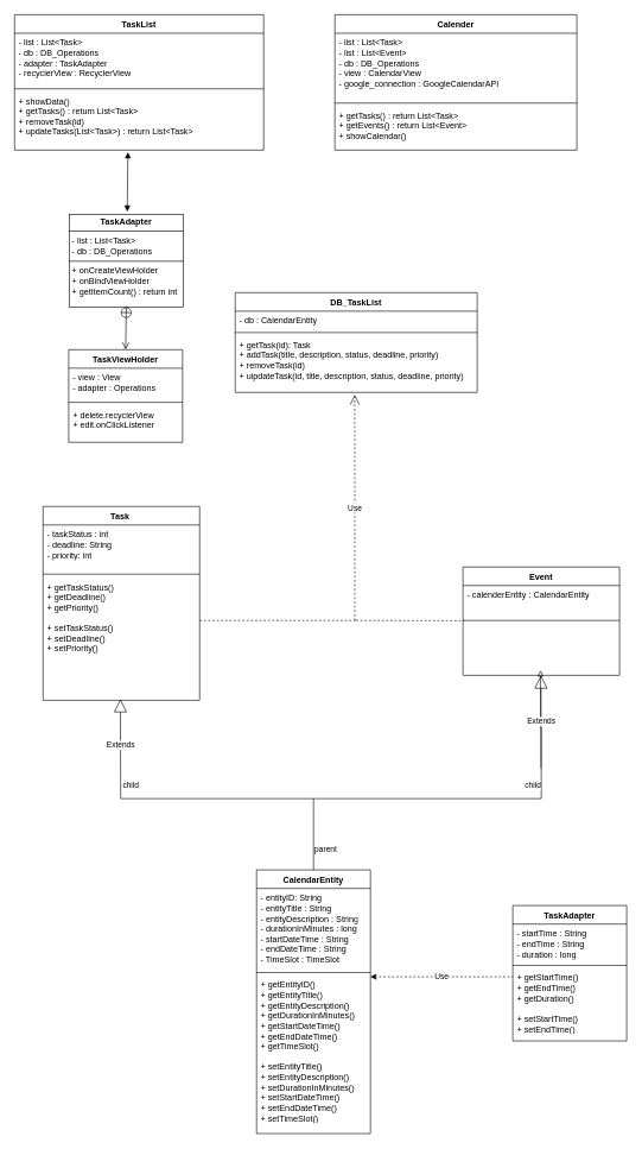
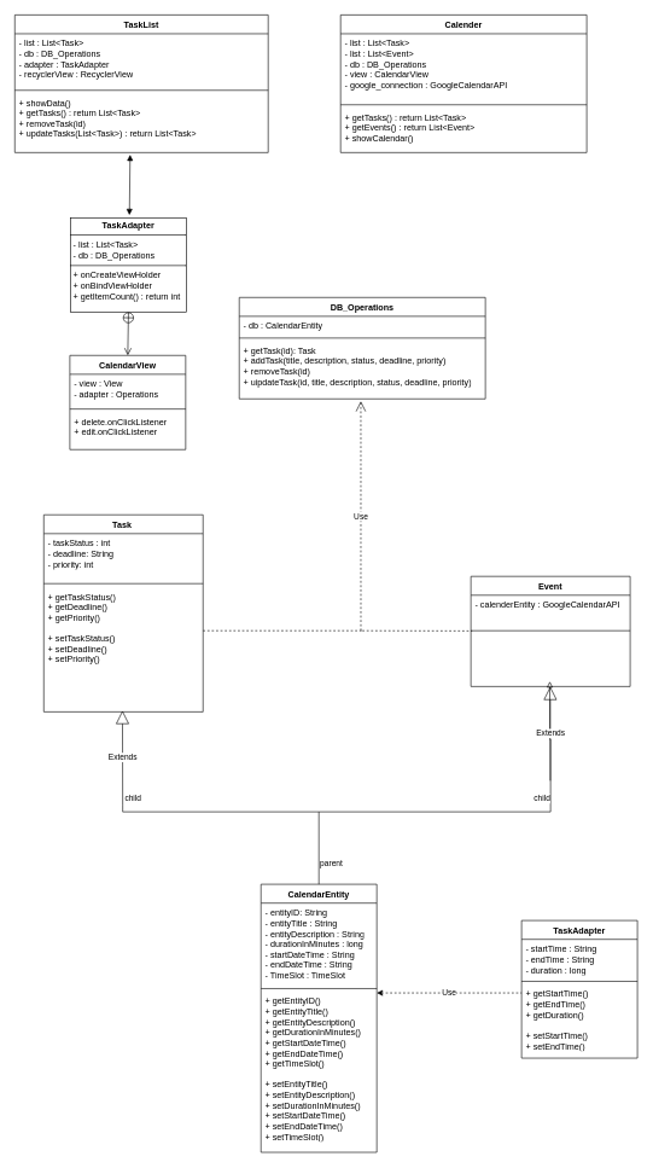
  <mxCell id="0" />
  <mxCell id="1" parent="0" />
  <mxCell id="2" value="Task&amp;nbsp;" style="swimlane;fontStyle=1;align=center;verticalAlign=top;childLayout=stackLayout;horizontal=1;startSize=26;horizontalStack=0;resizeParent=1;resizeParentMax=0;resizeLast=0;collapsible=1;marginBottom=0;whiteSpace=wrap;html=1;" parent="1" vertex="1"><mxGeometry x="60" y="710" width="220" height="272" as="geometry" /></mxCell>
  <mxCell id="3" value="&lt;div&gt;- taskStatus : int&lt;/div&gt;&lt;div&gt;- deadline: String&lt;/div&gt;&lt;div&gt;- priority: int&lt;/div&gt;" style="text;strokeColor=none;fillColor=none;align=left;verticalAlign=top;spacingLeft=4;spacingRight=4;overflow=hidden;rotatable=0;points=[[0,0.5],[1,0.5]];portConstraint=eastwest;whiteSpace=wrap;html=1;" parent="2" vertex="1"><mxGeometry y="26" width="220" height="64" as="geometry" /></mxCell>
  <mxCell id="4" value="" style="line;strokeWidth=1;fillColor=none;align=left;verticalAlign=middle;spacingTop=-1;spacingLeft=3;spacingRight=3;rotatable=0;labelPosition=right;points=[];portConstraint=eastwest;strokeColor=inherit;" parent="2" vertex="1"><mxGeometry y="90" width="220" height="10" as="geometry" /></mxCell>
  <mxCell id="5" value="&lt;div&gt;&lt;span style=&quot;background-color: initial;&quot;&gt;+ getTaskStatus()&lt;/span&gt;&lt;br&gt;&lt;/div&gt;&lt;div&gt;+ getDeadline()&lt;/div&gt;&lt;div&gt;+ getPriority()&lt;/div&gt;&lt;div&gt;&lt;br&gt;&lt;/div&gt;&lt;div&gt;+ setTaskStatus()&lt;/div&gt;&lt;div&gt;+ setDeadline()&lt;/div&gt;&lt;div&gt;+ setPriority()&lt;/div&gt;" style="text;strokeColor=none;fillColor=none;align=left;verticalAlign=top;spacingLeft=4;spacingRight=4;overflow=hidden;rotatable=0;points=[[0,0.5],[1,0.5]];portConstraint=eastwest;whiteSpace=wrap;html=1;" parent="2" vertex="1"><mxGeometry y="100" width="220" height="172" as="geometry" /></mxCell>
  <mxCell id="6" value="Event" style="swimlane;fontStyle=1;align=center;verticalAlign=top;childLayout=stackLayout;horizontal=1;startSize=26;horizontalStack=0;resizeParent=1;resizeParentMax=0;resizeLast=0;collapsible=1;marginBottom=0;whiteSpace=wrap;html=1;" parent="1" vertex="1"><mxGeometry x="650" y="795" width="220" height="152" as="geometry" /></mxCell>
- <mxCell id="7" value="- calenderEntity : CalendarEntity" style="text;strokeColor=none;fillColor=none;align=left;verticalAlign=top;spacingLeft=4;spacingRight=4;overflow=hidden;rotatable=0;points=[[0,0.5],[1,0.5]];portConstraint=eastwest;whiteSpace=wrap;html=1;" parent="6" vertex="1"><mxGeometry y="26" width="220" height="44" as="geometry" /></mxCell>
+ <mxCell id="7" value="- calenderEntity : GoogleCalendarAPI" style="text;strokeColor=none;fillColor=none;align=left;verticalAlign=top;spacingLeft=4;spacingRight=4;overflow=hidden;rotatable=0;points=[[0,0.5],[1,0.5]];portConstraint=eastwest;whiteSpace=wrap;html=1;" parent="6" vertex="1"><mxGeometry y="26" width="220" height="44" as="geometry" /></mxCell>
  <mxCell id="8" value="" style="line;strokeWidth=1;fillColor=none;align=left;verticalAlign=middle;spacingTop=-1;spacingLeft=3;spacingRight=3;rotatable=0;labelPosition=right;points=[];portConstraint=eastwest;strokeColor=inherit;" parent="6" vertex="1"><mxGeometry y="70" width="220" height="10" as="geometry" /></mxCell>
  <mxCell id="9" value="&lt;br&gt;&lt;div&gt;&lt;br&gt;&lt;/div&gt;" style="text;strokeColor=none;fillColor=none;align=left;verticalAlign=top;spacingLeft=4;spacingRight=4;overflow=hidden;rotatable=0;points=[[0,0.5],[1,0.5]];portConstraint=eastwest;whiteSpace=wrap;html=1;" parent="6" vertex="1"><mxGeometry y="80" width="220" height="72" as="geometry" /></mxCell>
- <mxCell id="10" value="DB_TaskList" style="swimlane;fontStyle=1;align=center;verticalAlign=top;childLayout=stackLayout;horizontal=1;startSize=26;horizontalStack=0;resizeParent=1;resizeParentMax=0;resizeLast=0;collapsible=1;marginBottom=0;whiteSpace=wrap;html=1;" parent="1" vertex="1"><mxGeometry x="330" y="410" width="340" height="140" as="geometry" /></mxCell>
+ <mxCell id="10" value="DB_Operations" style="swimlane;fontStyle=1;align=center;verticalAlign=top;childLayout=stackLayout;horizontal=1;startSize=26;horizontalStack=0;resizeParent=1;resizeParentMax=0;resizeLast=0;collapsible=1;marginBottom=0;whiteSpace=wrap;html=1;" parent="1" vertex="1"><mxGeometry x="330" y="410" width="340" height="140" as="geometry" /></mxCell>
  <mxCell id="11" value="- db : CalendarEntity" style="text;strokeColor=none;fillColor=none;align=left;verticalAlign=top;spacingLeft=4;spacingRight=4;overflow=hidden;rotatable=0;points=[[0,0.5],[1,0.5]];portConstraint=eastwest;whiteSpace=wrap;html=1;" parent="10" vertex="1"><mxGeometry y="26" width="340" height="26" as="geometry" /></mxCell>
  <mxCell id="12" value="" style="line;strokeWidth=1;fillColor=none;align=left;verticalAlign=middle;spacingTop=-1;spacingLeft=3;spacingRight=3;rotatable=0;labelPosition=right;points=[];portConstraint=eastwest;strokeColor=inherit;" parent="10" vertex="1"><mxGeometry y="52" width="340" height="8" as="geometry" /></mxCell>
  <mxCell id="13" value="+ getTask(id): Task&lt;div&gt;+ addTask(title, description, status, deadline, priority)&lt;br&gt;&lt;div&gt;+ removeTask(id)&lt;/div&gt;&lt;div&gt;+ uipdateTask(id, title, description, status, deadline, priority)&lt;/div&gt;&lt;/div&gt;" style="text;strokeColor=none;fillColor=none;align=left;verticalAlign=top;spacingLeft=4;spacingRight=4;overflow=hidden;rotatable=0;points=[[0,0.5],[1,0.5]];portConstraint=eastwest;whiteSpace=wrap;html=1;" parent="10" vertex="1"><mxGeometry y="60" width="340" height="80" as="geometry" /></mxCell>
  <mxCell id="14" value="TaskList" style="swimlane;fontStyle=1;align=center;verticalAlign=top;childLayout=stackLayout;horizontal=1;startSize=26;horizontalStack=0;resizeParent=1;resizeParentMax=0;resizeLast=0;collapsible=1;marginBottom=0;whiteSpace=wrap;html=1;" parent="1" vertex="1"><mxGeometry x="20" y="20" width="350" height="190" as="geometry" /></mxCell>
  <mxCell id="15" value="- list : List&amp;lt;Task&amp;gt;&lt;div&gt;- db : DB_Operations&lt;/div&gt;&lt;div&gt;- adapter : TaskAdapter&lt;/div&gt;&lt;div&gt;- recyclerView : RecyclerView&lt;/div&gt;" style="text;strokeColor=none;fillColor=none;align=left;verticalAlign=top;spacingLeft=4;spacingRight=4;overflow=hidden;rotatable=0;points=[[0,0.5],[1,0.5]];portConstraint=eastwest;whiteSpace=wrap;html=1;" parent="14" vertex="1"><mxGeometry y="26" width="350" height="74" as="geometry" /></mxCell>
  <mxCell id="16" value="" style="line;strokeWidth=1;fillColor=none;align=left;verticalAlign=middle;spacingTop=-1;spacingLeft=3;spacingRight=3;rotatable=0;labelPosition=right;points=[];portConstraint=eastwest;strokeColor=inherit;" parent="14" vertex="1"><mxGeometry y="100" width="350" height="8" as="geometry" /></mxCell>
  <mxCell id="17" value="+ showData()&lt;div&gt;+ getTasks() : return List&amp;lt;Task&amp;gt;&lt;/div&gt;&lt;div&gt;+ removeTask(id)&amp;nbsp;&lt;/div&gt;&lt;div&gt;+ updateTasks(List&amp;lt;Task&amp;gt;) : return List&amp;lt;Task&amp;gt;&lt;/div&gt;" style="text;strokeColor=none;fillColor=none;align=left;verticalAlign=top;spacingLeft=4;spacingRight=4;overflow=hidden;rotatable=0;points=[[0,0.5],[1,0.5]];portConstraint=eastwest;whiteSpace=wrap;html=1;" parent="14" vertex="1"><mxGeometry y="108" width="350" height="82" as="geometry" /></mxCell>
  <mxCell id="18" value="Calender" style="swimlane;fontStyle=1;align=center;verticalAlign=top;childLayout=stackLayout;horizontal=1;startSize=26;horizontalStack=0;resizeParent=1;resizeParentMax=0;resizeLast=0;collapsible=1;marginBottom=0;whiteSpace=wrap;html=1;" parent="1" vertex="1"><mxGeometry x="470" y="20" width="340" height="190" as="geometry" /></mxCell>
  <mxCell id="19" value="- list : List&amp;lt;Task&amp;gt;&lt;div&gt;- list : List&amp;lt;Event&amp;gt;&amp;nbsp;&lt;/div&gt;&lt;div&gt;- db : DB_Operations&amp;nbsp;&lt;/div&gt;&lt;div&gt;- view : CalendarView&lt;/div&gt;&lt;div&gt;- google_connection : GoogleCalendarAPI&lt;/div&gt;" style="text;strokeColor=none;fillColor=none;align=left;verticalAlign=top;spacingLeft=4;spacingRight=4;overflow=hidden;rotatable=0;points=[[0,0.5],[1,0.5]];portConstraint=eastwest;whiteSpace=wrap;html=1;" parent="18" vertex="1"><mxGeometry y="26" width="340" height="94" as="geometry" /></mxCell>
  <mxCell id="20" value="" style="line;strokeWidth=1;fillColor=none;align=left;verticalAlign=middle;spacingTop=-1;spacingLeft=3;spacingRight=3;rotatable=0;labelPosition=right;points=[];portConstraint=eastwest;strokeColor=inherit;" parent="18" vertex="1"><mxGeometry y="120" width="340" height="8" as="geometry" /></mxCell>
  <mxCell id="21" value="+ getTasks() : return List&amp;lt;Task&amp;gt;&lt;div&gt;+ getEvents() : return List&amp;lt;Event&amp;gt;&lt;/div&gt;&lt;div&gt;+ showCalendar()&lt;/div&gt;" style="text;strokeColor=none;fillColor=none;align=left;verticalAlign=top;spacingLeft=4;spacingRight=4;overflow=hidden;rotatable=0;points=[[0,0.5],[1,0.5]];portConstraint=eastwest;whiteSpace=wrap;html=1;" parent="18" vertex="1"><mxGeometry y="128" width="340" height="62" as="geometry" /></mxCell>
  <mxCell id="22" value="&lt;p style=&quot;margin:0px;margin-top:4px;text-align:center;&quot;&gt;&lt;b&gt;TaskAdapter&lt;/b&gt;&lt;/p&gt;&lt;hr size=&quot;1&quot; style=&quot;border-style:solid;&quot;&gt;&lt;p style=&quot;margin:0px;margin-left:4px;&quot;&gt;- list : List&amp;lt;Task&amp;gt;&lt;/p&gt;&lt;p style=&quot;margin:0px;margin-left:4px;&quot;&gt;- db : DB_Operations&lt;/p&gt;&lt;hr size=&quot;1&quot; style=&quot;border-style:solid;&quot;&gt;&lt;p style=&quot;margin:0px;margin-left:4px;&quot;&gt;+ onCreateViewHolder&lt;/p&gt;&lt;p style=&quot;margin:0px;margin-left:4px;&quot;&gt;+ onBindViewHolder&lt;/p&gt;&lt;p style=&quot;margin:0px;margin-left:4px;&quot;&gt;+ getItemCount() : return int&lt;/p&gt;" style="verticalAlign=top;align=left;overflow=fill;html=1;whiteSpace=wrap;" parent="1" vertex="1"><mxGeometry x="97" y="300" width="160" height="130" as="geometry" /></mxCell>
- <mxCell id="23" value="TaskViewHolder" style="swimlane;fontStyle=1;align=center;verticalAlign=top;childLayout=stackLayout;horizontal=1;startSize=26;horizontalStack=0;resizeParent=1;resizeParentMax=0;resizeLast=0;collapsible=1;marginBottom=0;whiteSpace=wrap;html=1;" parent="1" vertex="1"><mxGeometry x="96" y="490" width="160" height="130" as="geometry" /></mxCell>
+ <mxCell id="23" value="CalendarView" style="swimlane;fontStyle=1;align=center;verticalAlign=top;childLayout=stackLayout;horizontal=1;startSize=26;horizontalStack=0;resizeParent=1;resizeParentMax=0;resizeLast=0;collapsible=1;marginBottom=0;whiteSpace=wrap;html=1;" parent="1" vertex="1"><mxGeometry x="96" y="490" width="160" height="130" as="geometry" /></mxCell>
  <mxCell id="24" value="- view : View&lt;div&gt;- adapter : Operations&lt;/div&gt;" style="text;strokeColor=none;fillColor=none;align=left;verticalAlign=top;spacingLeft=4;spacingRight=4;overflow=hidden;rotatable=0;points=[[0,0.5],[1,0.5]];portConstraint=eastwest;whiteSpace=wrap;html=1;" parent="23" vertex="1"><mxGeometry y="26" width="160" height="44" as="geometry" /></mxCell>
  <mxCell id="25" value="" style="line;strokeWidth=1;fillColor=none;align=left;verticalAlign=middle;spacingTop=-1;spacingLeft=3;spacingRight=3;rotatable=0;labelPosition=right;points=[];portConstraint=eastwest;strokeColor=inherit;" parent="23" vertex="1"><mxGeometry y="70" width="160" height="8" as="geometry" /></mxCell>
- <mxCell id="26" value="+ delete.recyclerView&lt;div&gt;+ edit.onClickListener&lt;/div&gt;" style="text;strokeColor=none;fillColor=none;align=left;verticalAlign=top;spacingLeft=4;spacingRight=4;overflow=hidden;rotatable=0;points=[[0,0.5],[1,0.5]];portConstraint=eastwest;whiteSpace=wrap;html=1;" parent="23" vertex="1"><mxGeometry y="78" width="160" height="52" as="geometry" /></mxCell>
+ <mxCell id="26" value="+ delete.onClickListener&lt;div&gt;+ edit.onClickListener&lt;/div&gt;" style="text;strokeColor=none;fillColor=none;align=left;verticalAlign=top;spacingLeft=4;spacingRight=4;overflow=hidden;rotatable=0;points=[[0,0.5],[1,0.5]];portConstraint=eastwest;whiteSpace=wrap;html=1;" parent="23" vertex="1"><mxGeometry y="78" width="160" height="52" as="geometry" /></mxCell>
  <mxCell id="27" value="" style="endArrow=open;startArrow=circlePlus;endFill=0;startFill=0;endSize=8;html=1;rounded=0;entryX=0.5;entryY=0;entryDx=0;entryDy=0;exitX=0.5;exitY=1;exitDx=0;exitDy=0;" parent="1" source="22" target="23" edge="1"><mxGeometry width="160" relative="1" as="geometry"><mxPoint x="280" y="360" as="sourcePoint" /><mxPoint x="440" y="360" as="targetPoint" /></mxGeometry></mxCell>
  <mxCell id="28" value="" style="endArrow=block;startArrow=block;endFill=1;startFill=1;html=1;rounded=0;exitX=0.455;exitY=1.035;exitDx=0;exitDy=0;exitPerimeter=0;entryX=0.508;entryY=-0.029;entryDx=0;entryDy=0;entryPerimeter=0;" parent="1" source="17" target="22" edge="1"><mxGeometry width="160" relative="1" as="geometry"><mxPoint x="330" y="290" as="sourcePoint" /><mxPoint x="490" y="290" as="targetPoint" /></mxGeometry></mxCell>
  <mxCell id="29" value="Use" style="endArrow=open;endSize=12;dashed=1;html=1;rounded=0;entryX=0.494;entryY=1.04;entryDx=0;entryDy=0;entryPerimeter=0;" parent="1" target="13" edge="1"><mxGeometry width="160" relative="1" as="geometry"><mxPoint x="498" y="870" as="sourcePoint" /><mxPoint x="500" y="540" as="targetPoint" /></mxGeometry></mxCell>
  <mxCell id="30" value="" style="endArrow=none;dashed=1;endFill=0;endSize=12;html=1;rounded=0;" parent="1" edge="1"><mxGeometry width="160" relative="1" as="geometry"><mxPoint x="280" y="870" as="sourcePoint" /><mxPoint x="500" y="870" as="targetPoint" /></mxGeometry></mxCell>
  <mxCell id="31" value="" style="endArrow=none;dashed=1;endFill=0;endSize=12;html=1;rounded=0;entryX=0.008;entryY=0.533;entryDx=0;entryDy=0;entryPerimeter=0;" parent="1" target="8" edge="1"><mxGeometry width="160" relative="1" as="geometry"><mxPoint x="500" y="870" as="sourcePoint" /><mxPoint x="630.88" y="858.83" as="targetPoint" /></mxGeometry></mxCell>
  <mxCell id="32" value="CalendarEntity" style="swimlane;fontStyle=1;align=center;verticalAlign=top;childLayout=stackLayout;horizontal=1;startSize=26;horizontalStack=0;resizeParent=1;resizeParentMax=0;resizeLast=0;collapsible=1;marginBottom=0;whiteSpace=wrap;html=1;" vertex="1" parent="1"><mxGeometry x="360" y="1220" width="160" height="370" as="geometry" /></mxCell>
  <mxCell id="33" value="- entityID: String&lt;div&gt;- entityTitle : String&lt;/div&gt;&lt;div&gt;- entityDescription : String&lt;/div&gt;&lt;div&gt;- durationInMinutes : long&lt;/div&gt;&lt;div&gt;- startDateTime : String&lt;/div&gt;&lt;div&gt;- endDateTime : String&lt;/div&gt;&lt;div&gt;- TimeSlot : TimeSlot&lt;/div&gt;" style="text;strokeColor=none;fillColor=none;align=left;verticalAlign=top;spacingLeft=4;spacingRight=4;overflow=hidden;rotatable=0;points=[[0,0.5],[1,0.5]];portConstraint=eastwest;whiteSpace=wrap;html=1;" vertex="1" parent="32"><mxGeometry y="26" width="160" height="114" as="geometry" /></mxCell>
  <mxCell id="34" value="" style="line;strokeWidth=1;fillColor=none;align=left;verticalAlign=middle;spacingTop=-1;spacingLeft=3;spacingRight=3;rotatable=0;labelPosition=right;points=[];portConstraint=eastwest;strokeColor=inherit;" vertex="1" parent="32"><mxGeometry y="140" width="160" height="8" as="geometry" /></mxCell>
  <mxCell id="35" value="+ getEntityID()&lt;div&gt;+ getEntityTitle()&lt;/div&gt;&lt;div&gt;+ getEntityDescription()&lt;/div&gt;&lt;div&gt;+ getD&lt;span style=&quot;background-color: initial;&quot;&gt;urationInMinutes&lt;/span&gt;&lt;span style=&quot;background-color: initial;&quot;&gt;()&amp;nbsp;&lt;/span&gt;&lt;/div&gt;&lt;div&gt;+ getStartDateTime()&lt;/div&gt;&lt;div&gt;+ getEndDateTime()&lt;/div&gt;&lt;div&gt;+ getTimeSlot()&lt;/div&gt;&lt;div&gt;&lt;br&gt;&lt;/div&gt;&lt;div&gt;+&amp;nbsp;&lt;span style=&quot;background-color: initial;&quot;&gt;setEntityTitle()&lt;/span&gt;&lt;/div&gt;&lt;div&gt;+ setEntityDescription()&lt;/div&gt;&lt;div&gt;+ setDurationInMinutes()&lt;/div&gt;&lt;div&gt;+ setStartDateTime()&lt;/div&gt;&lt;div&gt;+ setEndDateTime()&lt;/div&gt;&lt;div&gt;+ setTimeSlot()&lt;/div&gt;" style="text;strokeColor=none;fillColor=none;align=left;verticalAlign=top;spacingLeft=4;spacingRight=4;overflow=hidden;rotatable=0;points=[[0,0.5],[1,0.5]];portConstraint=eastwest;whiteSpace=wrap;html=1;" vertex="1" parent="32"><mxGeometry y="148" width="160" height="222" as="geometry" /></mxCell>
  <mxCell id="36" value="Extends" style="endArrow=block;endSize=16;endFill=0;html=1;rounded=0;entryX=0.494;entryY=0.99;entryDx=0;entryDy=0;entryPerimeter=0;" edge="1" parent="1" target="5"><mxGeometry width="160" relative="1" as="geometry"><mxPoint x="169" y="1110" as="sourcePoint" /><mxPoint x="430" y="1050" as="targetPoint" /></mxGeometry></mxCell>
  <mxCell id="37" value="" style="endArrow=block;html=1;edgeStyle=orthogonalEdgeStyle;rounded=0;endFill=0;" edge="1" parent="1"><mxGeometry relative="1" as="geometry"><mxPoint x="169" y="1110" as="sourcePoint" /><mxPoint x="759" y="940" as="targetPoint" /><Array as="points"><mxPoint x="169" y="1120" /><mxPoint x="760" y="1120" /><mxPoint x="760" y="1020" /><mxPoint x="759" y="1020" /></Array></mxGeometry></mxCell>
  <mxCell id="38" value="parent" style="edgeLabel;resizable=0;html=1;align=left;verticalAlign=bottom;" connectable="0" vertex="1" parent="37"><mxGeometry x="-1" relative="1" as="geometry"><mxPoint x="271" y="90" as="offset" /></mxGeometry></mxCell>
  <mxCell id="39" value="child" style="edgeLabel;resizable=0;html=1;align=right;verticalAlign=bottom;" connectable="0" vertex="1" parent="37"><mxGeometry x="1" relative="1" as="geometry"><mxPoint x="1" y="170" as="offset" /></mxGeometry></mxCell>
  <mxCell id="40" value="" style="endArrow=none;endFill=0;endSize=24;html=1;rounded=0;entryX=0.5;entryY=0;entryDx=0;entryDy=0;" edge="1" parent="1" target="32"><mxGeometry width="160" relative="1" as="geometry"><mxPoint x="440" y="1120" as="sourcePoint" /><mxPoint x="530" y="1150" as="targetPoint" /></mxGeometry></mxCell>
  <mxCell id="41" value="child" style="edgeLabel;resizable=0;html=1;align=right;verticalAlign=bottom;" connectable="0" vertex="1" parent="1"><mxGeometry x="195" y="1110.002" as="geometry" /></mxCell>
  <mxCell id="42" value="Extends" style="endArrow=block;endSize=16;endFill=0;html=1;rounded=0;entryX=0.494;entryY=0.99;entryDx=0;entryDy=0;entryPerimeter=0;" edge="1" parent="1"><mxGeometry width="160" relative="1" as="geometry"><mxPoint x="759.62" y="1077" as="sourcePoint" /><mxPoint x="759.62" y="947" as="targetPoint" /></mxGeometry></mxCell>
  <mxCell id="43" value="TaskAdapter" style="swimlane;fontStyle=1;align=center;verticalAlign=top;childLayout=stackLayout;horizontal=1;startSize=26;horizontalStack=0;resizeParent=1;resizeParentMax=0;resizeLast=0;collapsible=1;marginBottom=0;whiteSpace=wrap;html=1;" vertex="1" parent="1"><mxGeometry x="720" y="1270" width="160" height="190" as="geometry" /></mxCell>
  <mxCell id="44" value="- startTime : String&lt;div&gt;- endTime : String&lt;/div&gt;&lt;div&gt;- duration : long&amp;nbsp;&lt;/div&gt;" style="text;strokeColor=none;fillColor=none;align=left;verticalAlign=top;spacingLeft=4;spacingRight=4;overflow=hidden;rotatable=0;points=[[0,0.5],[1,0.5]];portConstraint=eastwest;whiteSpace=wrap;html=1;" vertex="1" parent="43"><mxGeometry y="26" width="160" height="54" as="geometry" /></mxCell>
  <mxCell id="45" value="" style="line;strokeWidth=1;fillColor=none;align=left;verticalAlign=middle;spacingTop=-1;spacingLeft=3;spacingRight=3;rotatable=0;labelPosition=right;points=[];portConstraint=eastwest;strokeColor=inherit;" vertex="1" parent="43"><mxGeometry y="80" width="160" height="8" as="geometry" /></mxCell>
  <mxCell id="46" value="&lt;div&gt;+ getStartTime()&lt;/div&gt;&lt;div&gt;+ getEndTime()&lt;/div&gt;&lt;div&gt;+ getDuration()&lt;/div&gt;&lt;div&gt;&lt;br&gt;&lt;/div&gt;&lt;div&gt;+ setStartTime()&lt;/div&gt;&lt;div&gt;+ setEndTime()&lt;/div&gt;" style="text;strokeColor=none;fillColor=none;align=left;verticalAlign=top;spacingLeft=4;spacingRight=4;overflow=hidden;rotatable=0;points=[[0,0.5],[1,0.5]];portConstraint=eastwest;whiteSpace=wrap;html=1;" vertex="1" parent="43"><mxGeometry y="88" width="160" height="102" as="geometry" /></mxCell>
  <mxCell id="47" value="Use" style="endArrow=none;endSize=12;dashed=1;html=1;rounded=0;endFill=0;startArrow=classic;startFill=1;" edge="1" parent="1"><mxGeometry width="160" relative="1" as="geometry"><mxPoint x="520" y="1370" as="sourcePoint" /><mxPoint x="720" y="1370" as="targetPoint" /></mxGeometry></mxCell>
